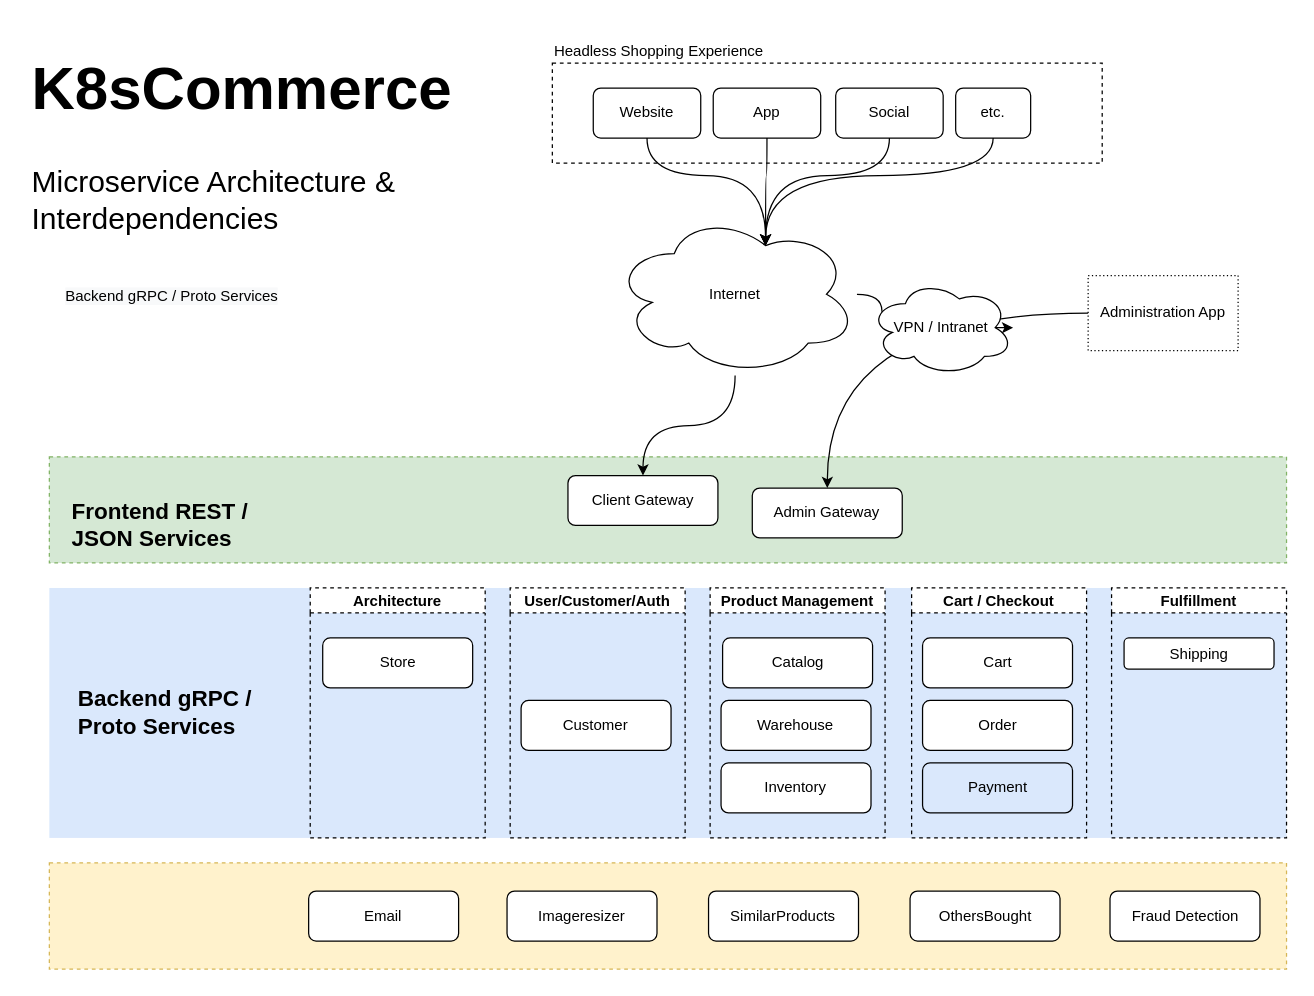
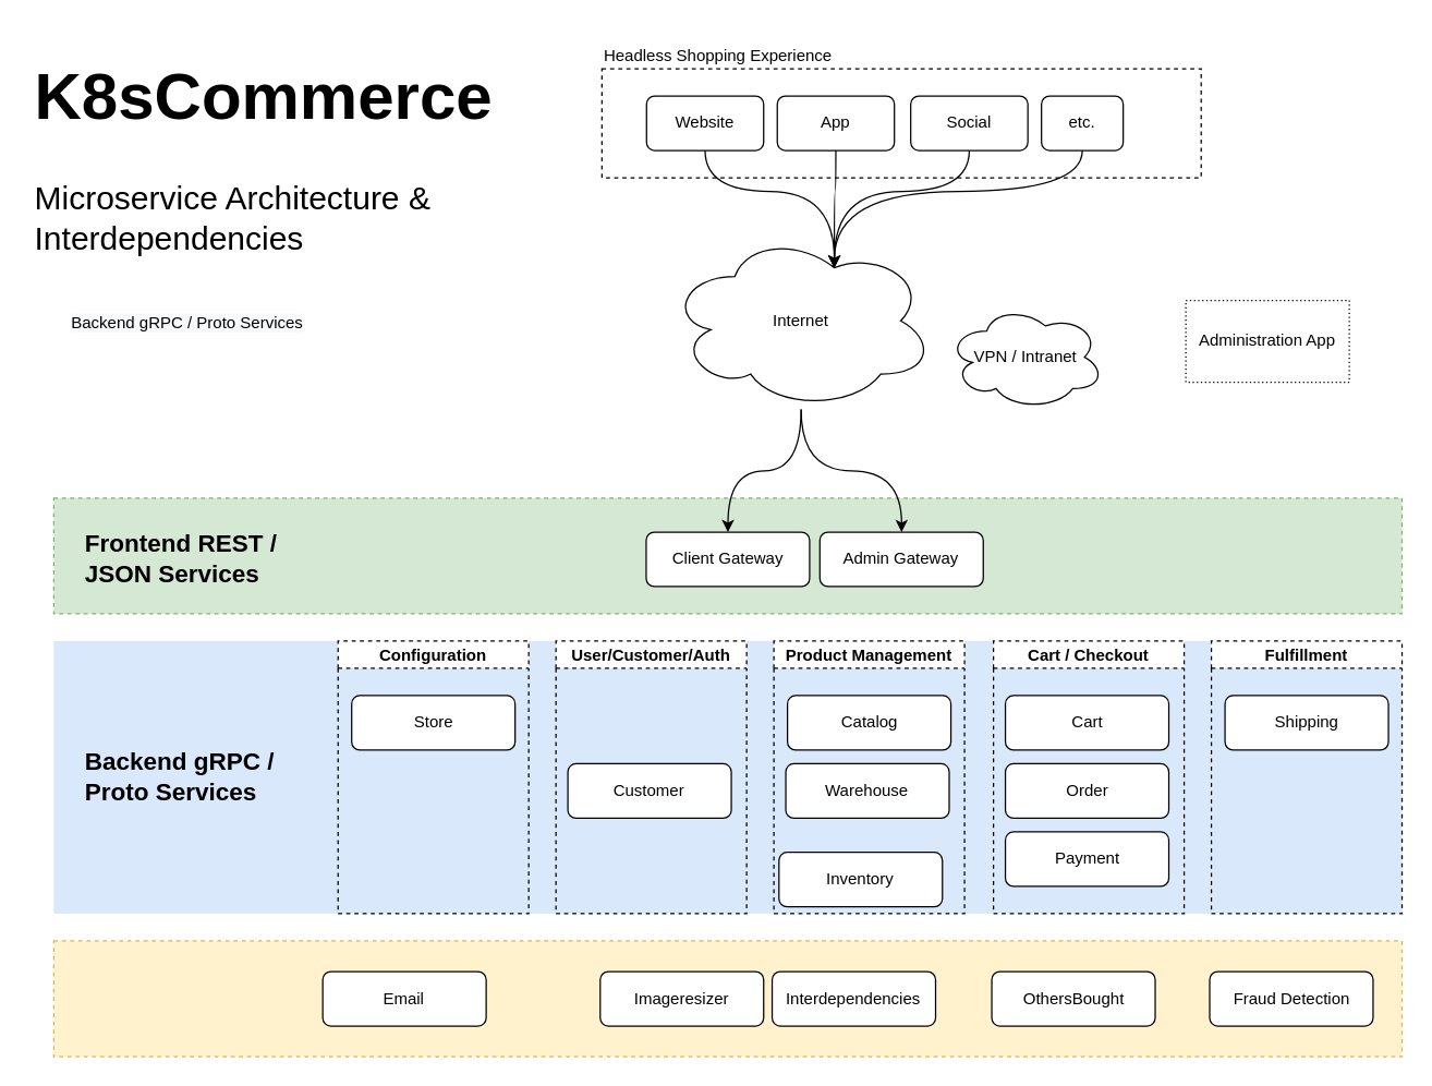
  <mxCell id="0" />
  <mxCell id="1" parent="0" />
  <mxCell id="2" value="" style="whiteSpace=wrap;html=1;rounded=0;dashed=1;fontSize=12;fillColor=#fff2cc;align=left;labelPosition=center;verticalLabelPosition=top;verticalAlign=bottom;textDirection=ltr;horizontal=1;strokeColor=#d6b656;" vertex="1" parent="1"><mxGeometry x="38.75" y="690" width="990" height="85" as="geometry" /></mxCell>
  <mxCell id="3" value="" style="whiteSpace=wrap;html=1;rounded=0;dashed=1;fontSize=12;fillColor=#dae8fc;align=left;labelPosition=center;verticalLabelPosition=top;verticalAlign=bottom;textDirection=ltr;horizontal=1;strokeColor=none;collapsible=0;" vertex="1" parent="1"><mxGeometry x="38.75" y="470" width="990" height="200" as="geometry" /></mxCell>
  <mxCell id="4" value="" style="whiteSpace=wrap;html=1;rounded=0;dashed=1;fontSize=12;fillColor=#d5e8d4;align=left;labelPosition=center;verticalLabelPosition=top;verticalAlign=bottom;textDirection=ltr;horizontal=1;strokeColor=#82b366;" vertex="1" parent="1"><mxGeometry x="38.75" y="365" width="990" height="85" as="geometry" /></mxCell>
  <mxCell id="5" value="&lt;span style=&quot;&quot;&gt;Headless Shopping Experience&lt;/span&gt;" style="whiteSpace=wrap;html=1;rounded=0;dashed=1;fontSize=12;fillColor=none;align=left;labelPosition=center;verticalLabelPosition=top;verticalAlign=bottom;textDirection=ltr;horizontal=1;" parent="1" vertex="1"><mxGeometry x="441.25" y="50" width="440" height="80" as="geometry" /></mxCell>
- <mxCell id="6" value="Client Gateway" style="rounded=1;whiteSpace=wrap;html=1;" parent="1" vertex="1"><mxGeometry x="453.75" y="380" width="120" height="40" as="geometry" /></mxCell>
+ <mxCell id="6" value="Client Gateway" style="rounded=1;whiteSpace=wrap;html=1;" parent="1" vertex="1"><mxGeometry x="473.75" y="390" width="120" height="40" as="geometry" /></mxCell>
  <mxCell id="7" style="edgeStyle=orthogonalEdgeStyle;orthogonalLoop=1;jettySize=auto;html=1;rounded=1;curved=1;" parent="1" source="9" target="6" edge="1"><mxGeometry relative="1" as="geometry" /></mxCell>
- <mxCell id="8" style="edgeStyle=orthogonalEdgeStyle;orthogonalLoop=1;jettySize=auto;html=1;rounded=1;curved=1;" parent="1" source="9" target="22" edge="1"><mxGeometry relative="1" as="geometry"><mxPoint x="845" y="370" as="targetPoint" /></mxGeometry></mxCell>
+ <mxCell id="8" style="edgeStyle=orthogonalEdgeStyle;orthogonalLoop=1;jettySize=auto;html=1;rounded=1;curved=1;" parent="1" source="9" target="10" edge="1"><mxGeometry relative="1" as="geometry"><mxPoint x="845" y="370" as="targetPoint" /></mxGeometry></mxCell>
  <mxCell id="9" value="Internet" style="ellipse;shape=cloud;whiteSpace=wrap;html=1;rounded=1;" parent="1" vertex="1"><mxGeometry x="490" y="170" width="195" height="130" as="geometry" /></mxCell>
  <mxCell id="10" value="Admin Gateway" style="rounded=1;whiteSpace=wrap;html=1;" parent="1" vertex="1"><mxGeometry x="601.25" y="390" width="120" height="40" as="geometry" /></mxCell>
  <mxCell id="11" value="&lt;h1&gt;K8sCommerce&lt;/h1&gt;&lt;p&gt;Microservice Architecture &amp;amp; Interdependencies&lt;/p&gt;" style="text;html=1;strokeColor=none;fillColor=none;spacing=5;spacingTop=-20;whiteSpace=wrap;overflow=hidden;rounded=0;fontSize=24;" parent="1" vertex="1"><mxGeometry x="20" y="20" width="350" height="180" as="geometry" /></mxCell>
  <mxCell id="12" style="edgeStyle=orthogonalEdgeStyle;curved=1;rounded=1;orthogonalLoop=1;jettySize=auto;html=1;fontSize=12;entryX=0.625;entryY=0.2;entryDx=0;entryDy=0;entryPerimeter=0;" parent="1" source="13" target="9" edge="1"><mxGeometry relative="1" as="geometry" /></mxCell>
  <mxCell id="13" value="Website" style="rounded=1;whiteSpace=wrap;html=1;labelBackgroundColor=none;fontSize=12;" parent="1" vertex="1"><mxGeometry x="474" y="70" width="86" height="40" as="geometry" /></mxCell>
  <mxCell id="14" style="edgeStyle=orthogonalEdgeStyle;curved=1;rounded=1;orthogonalLoop=1;jettySize=auto;html=1;entryX=0.625;entryY=0.2;entryDx=0;entryDy=0;entryPerimeter=0;fontSize=12;" parent="1" source="15" target="9" edge="1"><mxGeometry relative="1" as="geometry" /></mxCell>
  <mxCell id="15" value="App" style="rounded=1;whiteSpace=wrap;html=1;labelBackgroundColor=none;fontSize=12;" parent="1" vertex="1"><mxGeometry x="570" y="70" width="86" height="40" as="geometry" /></mxCell>
  <mxCell id="16" style="edgeStyle=orthogonalEdgeStyle;curved=1;rounded=1;orthogonalLoop=1;jettySize=auto;html=1;entryX=0.625;entryY=0.2;entryDx=0;entryDy=0;entryPerimeter=0;fontSize=12;" parent="1" source="17" target="9" edge="1"><mxGeometry relative="1" as="geometry" /></mxCell>
  <mxCell id="17" value="Social" style="rounded=1;whiteSpace=wrap;html=1;labelBackgroundColor=none;fontSize=12;" parent="1" vertex="1"><mxGeometry x="668" y="70" width="86" height="40" as="geometry" /></mxCell>
  <mxCell id="18" style="edgeStyle=orthogonalEdgeStyle;curved=1;rounded=1;orthogonalLoop=1;jettySize=auto;html=1;fontSize=12;exitX=0.5;exitY=1;exitDx=0;exitDy=0;entryX=0.625;entryY=0.2;entryDx=0;entryDy=0;entryPerimeter=0;" parent="1" source="19" target="9" edge="1"><mxGeometry relative="1" as="geometry" /></mxCell>
  <mxCell id="19" value="etc." style="rounded=1;whiteSpace=wrap;html=1;labelBackgroundColor=none;fontSize=12;" parent="1" vertex="1"><mxGeometry x="764" y="70" width="60" height="40" as="geometry" /></mxCell>
- <mxCell id="20" style="edgeStyle=orthogonalEdgeStyle;curved=1;rounded=1;orthogonalLoop=1;jettySize=auto;html=1;fontSize=12;" parent="1" source="21" target="10" edge="1"><mxGeometry relative="1" as="geometry" /></mxCell>
  <mxCell id="21" value="Administration App" style="rounded=0;whiteSpace=wrap;html=1;dashed=1;dashPattern=1 2;labelBackgroundColor=none;fontSize=12;fillColor=none;" parent="1" vertex="1"><mxGeometry x="870" y="220" width="120" height="60" as="geometry" /></mxCell>
  <mxCell id="22" value="VPN / Intranet" style="ellipse;shape=cloud;whiteSpace=wrap;html=1;rounded=1;" parent="1" vertex="1"><mxGeometry x="695" y="223.33" width="115" height="76.67" as="geometry" /></mxCell>
  <mxCell id="23" value="Store" style="rounded=1;whiteSpace=wrap;html=1;" parent="1" vertex="1"><mxGeometry x="257.5" y="510" width="120" height="40" as="geometry" /></mxCell>
  <mxCell id="24" value="Catalog" style="rounded=1;whiteSpace=wrap;html=1;" parent="1" vertex="1"><mxGeometry x="577.5" y="510" width="120" height="40" as="geometry" /></mxCell>
  <mxCell id="25" value="Warehouse" style="rounded=1;whiteSpace=wrap;html=1;" parent="1" vertex="1"><mxGeometry x="576.25" y="560" width="120" height="40" as="geometry" /></mxCell>
  <mxCell id="26" value="Customer" style="rounded=1;whiteSpace=wrap;html=1;" parent="1" vertex="1"><mxGeometry x="416.25" y="560" width="120" height="40" as="geometry" /></mxCell>
- <mxCell id="27" value="Inventory" style="rounded=1;whiteSpace=wrap;html=1;" parent="1" vertex="1"><mxGeometry x="576.25" y="610" width="120" height="40" as="geometry" /></mxCell>
+ <mxCell id="27" value="Inventory" style="rounded=1;whiteSpace=wrap;html=1;" parent="1" vertex="1"><mxGeometry x="571.25" y="625" width="120" height="40" as="geometry" /></mxCell>
  <mxCell id="28" value="&lt;meta charset=&quot;utf-8&quot;&gt;&lt;span style=&quot;color: rgb(0, 0, 0); font-family: helvetica; font-size: 12px; font-style: normal; font-weight: 400; letter-spacing: normal; text-indent: 0px; text-transform: none; word-spacing: 0px; background-color: rgb(248, 249, 250); display: inline; float: none;&quot;&gt;Backend gRPC / Proto Services&lt;/span&gt;" style="text;whiteSpace=wrap;html=1;align=left;" vertex="1" parent="1"><mxGeometry x="50" y="223.33" width="200" height="30" as="geometry" /></mxCell>
- <mxCell id="29" value="&lt;h2&gt;Frontend REST / JSON Services&lt;/h2&gt;" style="text;html=1;strokeColor=none;fillColor=none;align=left;verticalAlign=middle;whiteSpace=wrap;rounded=0;dashed=1;" vertex="1" parent="1"><mxGeometry x="55" y="405" width="150" height="30" as="geometry" /></mxCell>
- <mxCell id="30" value="Architecture" style="swimlane;startSize=20;rounded=0;dashed=1;expand=1;deletable=1;collapsible=0;swimlaneBody=1;horizontal=1;swimlaneHead=1;" vertex="1" parent="1"><mxGeometry x="247.5" y="470" width="140" height="200" as="geometry" /></mxCell>
+ <mxCell id="29" value="&lt;h2&gt;Frontend REST / JSON Services&lt;/h2&gt;" style="text;html=1;strokeColor=none;fillColor=none;align=left;verticalAlign=middle;whiteSpace=wrap;rounded=0;dashed=1;" vertex="1" parent="1"><mxGeometry x="60" y="395" width="150" height="30" as="geometry" /></mxCell>
+ <mxCell id="30" value="Configuration" style="swimlane;startSize=20;rounded=0;dashed=1;expand=1;deletable=1;collapsible=0;swimlaneBody=1;horizontal=1;swimlaneHead=1;" vertex="1" parent="1"><mxGeometry x="247.5" y="470" width="140" height="200" as="geometry" /></mxCell>
  <mxCell id="31" value="User/Customer/Auth" style="swimlane;startSize=20;rounded=0;dashed=1;collapsible=0;" vertex="1" parent="1"><mxGeometry x="407.5" y="470" width="140" height="200" as="geometry" /></mxCell>
  <mxCell id="32" value="Product Management" style="swimlane;startSize=20;rounded=0;dashed=1;collapsible=0;" vertex="1" parent="1"><mxGeometry x="567.5" y="470" width="140" height="200" as="geometry" /></mxCell>
  <mxCell id="33" value="Cart / Checkout" style="swimlane;startSize=20;rounded=0;dashed=1;collapsible=0;" vertex="1" parent="1"><mxGeometry x="728.75" y="470" width="140" height="200" as="geometry" /></mxCell>
  <mxCell id="34" value="Cart" style="rounded=1;whiteSpace=wrap;html=1;" parent="33" vertex="1"><mxGeometry x="8.75" y="40" width="120" height="40" as="geometry" /></mxCell>
  <mxCell id="35" value="Order" style="rounded=1;whiteSpace=wrap;html=1;" parent="33" vertex="1"><mxGeometry x="8.75" y="90" width="120" height="40" as="geometry" /></mxCell>
- <mxCell id="36" value="Payment" style="rounded=1;whiteSpace=wrap;html=1;fillColor=#dae8fc;" parent="33" vertex="1"><mxGeometry x="8.75" y="140" width="120" height="40" as="geometry" /></mxCell>
+ <mxCell id="36" value="Payment" style="rounded=1;whiteSpace=wrap;html=1;" parent="33" vertex="1"><mxGeometry x="8.75" y="140" width="120" height="40" as="geometry" /></mxCell>
  <mxCell id="37" value="Fulfillment" style="swimlane;startSize=20;rounded=0;dashed=1;collapsible=0;" vertex="1" parent="1"><mxGeometry x="888.75" y="470" width="140" height="200" as="geometry" /></mxCell>
- <mxCell id="38" value="Shipping" style="rounded=1;whiteSpace=wrap;html=1;" parent="37" vertex="1"><mxGeometry x="10" y="40" width="120" height="25" as="geometry" /></mxCell>
+ <mxCell id="38" value="Shipping" style="rounded=1;whiteSpace=wrap;html=1;" parent="37" vertex="1"><mxGeometry x="10" y="40" width="120" height="40" as="geometry" /></mxCell>
  <mxCell id="39" value="&lt;h2&gt;Backend gRPC / Proto Services&lt;/h2&gt;" style="text;html=1;strokeColor=none;fillColor=none;align=left;verticalAlign=middle;whiteSpace=wrap;rounded=0;dashed=1;" vertex="1" parent="1"><mxGeometry x="60" y="555" width="150" height="30" as="geometry" /></mxCell>
- <mxCell id="40" value="Email" style="rounded=1;whiteSpace=wrap;html=1;" vertex="1" parent="1"><mxGeometry x="246.25" y="712.5" width="120" height="40" as="geometry" /></mxCell>
- <mxCell id="41" value="Imageresizer" style="rounded=1;whiteSpace=wrap;html=1;" vertex="1" parent="1"><mxGeometry x="405" y="712.5" width="120" height="40" as="geometry" /></mxCell>
- <mxCell id="42" value="SimilarProducts" style="rounded=1;whiteSpace=wrap;html=1;" parent="1" vertex="1"><mxGeometry x="566.25" y="712.5" width="120" height="40" as="geometry" /></mxCell>
+ <mxCell id="40" value="Email" style="rounded=1;whiteSpace=wrap;html=1;" vertex="1" parent="1"><mxGeometry x="236.25" y="712.5" width="120" height="40" as="geometry" /></mxCell>
+ <mxCell id="41" value="Imageresizer" style="rounded=1;whiteSpace=wrap;html=1;" vertex="1" parent="1"><mxGeometry x="440" y="712.5" width="120" height="40" as="geometry" /></mxCell>
+ <mxCell id="42" value="Interdependencies" style="rounded=1;whiteSpace=wrap;html=1;" parent="1" vertex="1"><mxGeometry x="566.25" y="712.5" width="120" height="40" as="geometry" /></mxCell>
  <mxCell id="43" value="OthersBought" style="rounded=1;whiteSpace=wrap;html=1;" parent="1" vertex="1"><mxGeometry x="727.5" y="712.5" width="120" height="40" as="geometry" /></mxCell>
  <mxCell id="44" value="Fraud Detection" style="rounded=1;whiteSpace=wrap;html=1;" vertex="1" parent="1"><mxGeometry x="887.5" y="712.5" width="120" height="40" as="geometry" /></mxCell>
